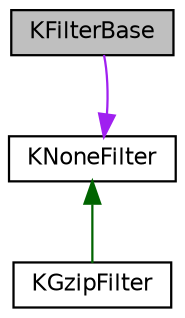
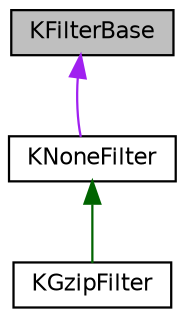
  digraph {
    node [color=black fillcolor=white fontname=Helvetica fontsize=10 shape=record style=filled]
    edge [dir=back fontname=Helvetica fontsize=10 labelfontname=Helvetica labelfontsize=10 style=solid]
    n1 [fillcolor=grey75 fontcolor=black height=0.2 label=KFilterBase width=0.4]
    n2 [height=0.2 label=KNoneFilter width=0.4]
    n3 [height=0.2 label=KGzipFilter width=0.4]
-   n2 -> n1 [color=purple]
+   n1 -> n2 [color=purple]
    n2 -> n3 [color=darkgreen]
  }
